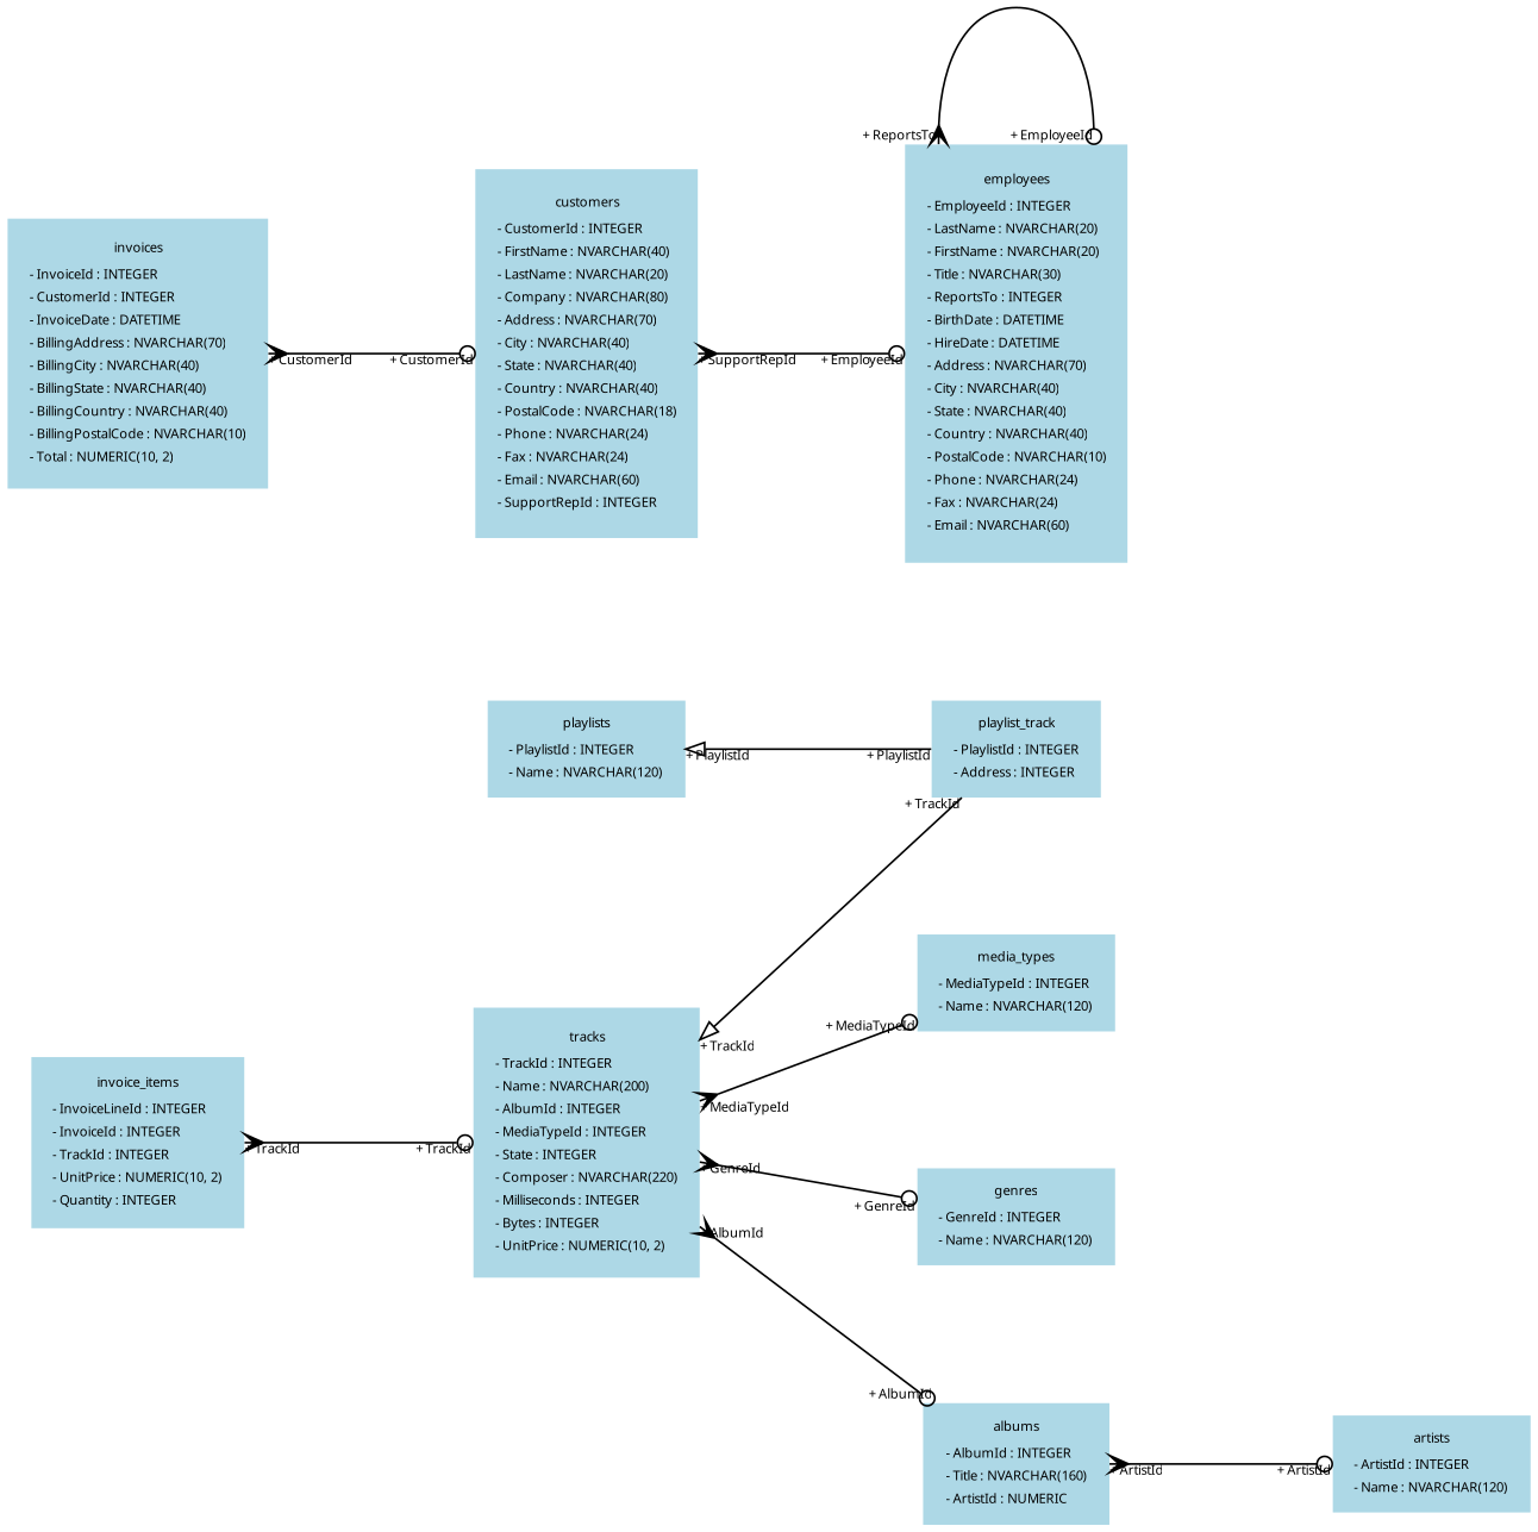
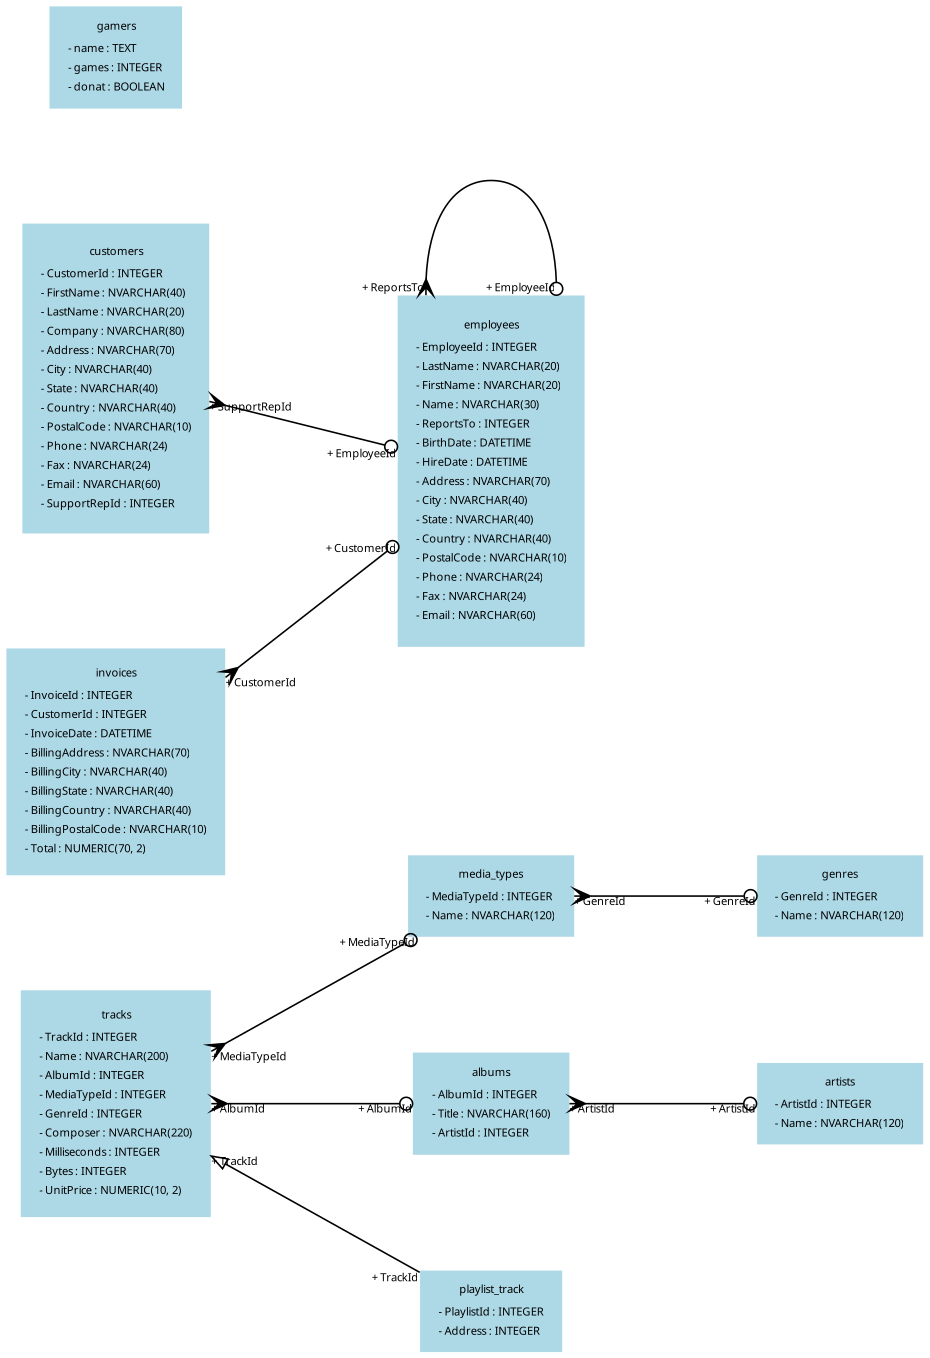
  digraph {
    concentrate=True
    nodesep=1.0
    prog=dot
    rankdir=LR
    ranksep=1.5
    node [color=lightblue fontcolor=black fontname="Bitstream-Vera Sans" fontsize=7.0 shape=plaintext style=filled]
    edge [arrowhead=odot arrowtail=crow dir=both fontname="Bitstream-Vera Sans" fontsize=7.0 headlabel="+ TrackId" taillabel="+ TrackId"]
-   n1 [height=1.9722 label=<<TABLE BORDER="1" CELLBORDER="0" CELLSPACING="0"><TR><TD ALIGN="CENTER">tracks</TD></TR><TR><TD BORDER="1" CELLPADDING="0"></TD></TR><TR><TD ALIGN="LEFT" PORT="TrackId">- TrackId : INTEGER</TD></TR><TR><TD ALIGN="LEFT" PORT="Name">- Name : NVARCHAR(200)</TD></TR><TR><TD ALIGN="LEFT" PORT="AlbumId">- AlbumId : INTEGER</TD></TR><TR><TD ALIGN="LEFT" PORT="MediaTypeId">- MediaTypeId : INTEGER</TD></TR><TR><TD ALIGN="LEFT" PORT="GenreId">- State : INTEGER</TD></TR><TR><TD ALIGN="LEFT" PORT="Composer">- Composer : NVARCHAR(220)</TD></TR><TR><TD ALIGN="LEFT" PORT="Milliseconds">- Milliseconds : INTEGER</TD></TR><TR><TD ALIGN="LEFT" PORT="Bytes">- Bytes : INTEGER</TD></TR><TR><TD ALIGN="LEFT" PORT="UnitPrice">- UnitPrice : NUMERIC(10, 2)</TD></TR></TABLE>> width=1.6076]
+   n1 [height=1.9722 label=<<TABLE BORDER="1" CELLBORDER="0" CELLSPACING="0"><TR><TD ALIGN="CENTER">tracks</TD></TR><TR><TD BORDER="1" CELLPADDING="0"></TD></TR><TR><TD ALIGN="LEFT" PORT="TrackId">- TrackId : INTEGER</TD></TR><TR><TD ALIGN="LEFT" PORT="Name">- Name : NVARCHAR(200)</TD></TR><TR><TD ALIGN="LEFT" PORT="AlbumId">- AlbumId : INTEGER</TD></TR><TR><TD ALIGN="LEFT" PORT="MediaTypeId">- MediaTypeId : INTEGER</TD></TR><TR><TD ALIGN="LEFT" PORT="GenreId">- GenreId : INTEGER</TD></TR><TR><TD ALIGN="LEFT" PORT="Composer">- Composer : NVARCHAR(220)</TD></TR><TR><TD ALIGN="LEFT" PORT="Milliseconds">- Milliseconds : INTEGER</TD></TR><TR><TD ALIGN="LEFT" PORT="Bytes">- Bytes : INTEGER</TD></TR><TR><TD ALIGN="LEFT" PORT="UnitPrice">- UnitPrice : NUMERIC(10, 2)</TD></TR></TABLE>> width=1.6076]
    n2 [height=0.70833 label=<<TABLE BORDER="1" CELLBORDER="0" CELLSPACING="0"><TR><TD ALIGN="CENTER">media_types</TD></TR><TR><TD BORDER="1" CELLPADDING="0"></TD></TR><TR><TD ALIGN="LEFT" PORT="MediaTypeId">- MediaTypeId : INTEGER</TD></TR><TR><TD ALIGN="LEFT" PORT="Name">- Name : NVARCHAR(120)</TD></TR></TABLE>> width=1.4306]
    n3 [height=0.70833 label=<<TABLE BORDER="1" CELLBORDER="0" CELLSPACING="0"><TR><TD ALIGN="CENTER">genres</TD></TR><TR><TD BORDER="1" CELLPADDING="0"></TD></TR><TR><TD ALIGN="LEFT" PORT="GenreId">- GenreId : INTEGER</TD></TR><TR><TD ALIGN="LEFT" PORT="Name">- Name : NVARCHAR(120)</TD></TR></TABLE>> width=1.4306]
-   n4 [height=0.88889 label=<<TABLE BORDER="1" CELLBORDER="0" CELLSPACING="0"><TR><TD ALIGN="CENTER">albums</TD></TR><TR><TD BORDER="1" CELLPADDING="0"></TD></TR><TR><TD ALIGN="LEFT" PORT="AlbumId">- AlbumId : INTEGER</TD></TR><TR><TD ALIGN="LEFT" PORT="Title">- Title : NVARCHAR(160)</TD></TR><TR><TD ALIGN="LEFT" PORT="ArtistId">- ArtistId : NUMERIC</TD></TR></TABLE>> width=1.3576]
+   n4 [height=0.88889 label=<<TABLE BORDER="1" CELLBORDER="0" CELLSPACING="0"><TR><TD ALIGN="CENTER">albums</TD></TR><TR><TD BORDER="1" CELLPADDING="0"></TD></TR><TR><TD ALIGN="LEFT" PORT="AlbumId">- AlbumId : INTEGER</TD></TR><TR><TD ALIGN="LEFT" PORT="Title">- Title : NVARCHAR(160)</TD></TR><TR><TD ALIGN="LEFT" PORT="ArtistId">- ArtistId : INTEGER</TD></TR></TABLE>> width=1.3576]
    n5 [height=0.70833 label=<<TABLE BORDER="1" CELLBORDER="0" CELLSPACING="0"><TR><TD ALIGN="CENTER">playlist_track</TD></TR><TR><TD BORDER="1" CELLPADDING="0"></TD></TR><TR><TD ALIGN="LEFT" PORT="PlaylistId">- PlaylistId : INTEGER</TD></TR><TR><TD ALIGN="LEFT" PORT="TrackId">- Address : INTEGER</TD></TR></TABLE>> width=1.2118]
    n6 [height=0.70833 label=<<TABLE BORDER="1" CELLBORDER="0" CELLSPACING="0"><TR><TD ALIGN="CENTER">artists</TD></TR><TR><TD BORDER="1" CELLPADDING="0"></TD></TR><TR><TD ALIGN="LEFT" PORT="ArtistId">- ArtistId : INTEGER</TD></TR><TR><TD ALIGN="LEFT" PORT="Name">- Name : NVARCHAR(120)</TD></TR></TABLE>> width=1.4306]
-   n7 [height=2.6944 label=<<TABLE BORDER="1" CELLBORDER="0" CELLSPACING="0"><TR><TD ALIGN="CENTER">customers</TD></TR><TR><TD BORDER="1" CELLPADDING="0"></TD></TR><TR><TD ALIGN="LEFT" PORT="CustomerId">- CustomerId : INTEGER</TD></TR><TR><TD ALIGN="LEFT" PORT="FirstName">- FirstName : NVARCHAR(40)</TD></TR><TR><TD ALIGN="LEFT" PORT="LastName">- LastName : NVARCHAR(20)</TD></TR><TR><TD ALIGN="LEFT" PORT="Company">- Company : NVARCHAR(80)</TD></TR><TR><TD ALIGN="LEFT" PORT="Address">- Address : NVARCHAR(70)</TD></TR><TR><TD ALIGN="LEFT" PORT="City">- City : NVARCHAR(40)</TD></TR><TR><TD ALIGN="LEFT" PORT="State">- State : NVARCHAR(40)</TD></TR><TR><TD ALIGN="LEFT" PORT="Country">- Country : NVARCHAR(40)</TD></TR><TR><TD ALIGN="LEFT" PORT="PostalCode">- PostalCode : NVARCHAR(18)</TD></TR><TR><TD ALIGN="LEFT" PORT="Phone">- Phone : NVARCHAR(24)</TD></TR><TR><TD ALIGN="LEFT" PORT="Fax">- Fax : NVARCHAR(24)</TD></TR><TR><TD ALIGN="LEFT" PORT="Email">- Email : NVARCHAR(60)</TD></TR><TR><TD ALIGN="LEFT" PORT="SupportRepId">- SupportRepId : INTEGER</TD></TR></TABLE>> width=1.5972]
-   n8 [height=3.0556 label=<<TABLE BORDER="1" CELLBORDER="0" CELLSPACING="0"><TR><TD ALIGN="CENTER">employees</TD></TR><TR><TD BORDER="1" CELLPADDING="0"></TD></TR><TR><TD ALIGN="LEFT" PORT="EmployeeId">- EmployeeId : INTEGER</TD></TR><TR><TD ALIGN="LEFT" PORT="LastName">- LastName : NVARCHAR(20)</TD></TR><TR><TD ALIGN="LEFT" PORT="FirstName">- FirstName : NVARCHAR(20)</TD></TR><TR><TD ALIGN="LEFT" PORT="Title">- Title : NVARCHAR(30)</TD></TR><TR><TD ALIGN="LEFT" PORT="ReportsTo">- ReportsTo : INTEGER</TD></TR><TR><TD ALIGN="LEFT" PORT="BirthDate">- BirthDate : DATETIME</TD></TR><TR><TD ALIGN="LEFT" PORT="HireDate">- HireDate : DATETIME</TD></TR><TR><TD ALIGN="LEFT" PORT="Address">- Address : NVARCHAR(70)</TD></TR><TR><TD ALIGN="LEFT" PORT="City">- City : NVARCHAR(40)</TD></TR><TR><TD ALIGN="LEFT" PORT="State">- State : NVARCHAR(40)</TD></TR><TR><TD ALIGN="LEFT" PORT="Country">- Country : NVARCHAR(40)</TD></TR><TR><TD ALIGN="LEFT" PORT="PostalCode">- PostalCode : NVARCHAR(10)</TD></TR><TR><TD ALIGN="LEFT" PORT="Phone">- Phone : NVARCHAR(24)</TD></TR><TR><TD ALIGN="LEFT" PORT="Fax">- Fax : NVARCHAR(24)</TD></TR><TR><TD ALIGN="LEFT" PORT="Email">- Email : NVARCHAR(60)</TD></TR></TABLE>> width=1.5972]
-   n10 [height=1.25 label=<<TABLE BORDER="1" CELLBORDER="0" CELLSPACING="0"><TR><TD ALIGN="CENTER">invoice_items</TD></TR><TR><TD BORDER="1" CELLPADDING="0"></TD></TR><TR><TD ALIGN="LEFT" PORT="InvoiceLineId">- InvoiceLineId : INTEGER</TD></TR><TR><TD ALIGN="LEFT" PORT="InvoiceId">- InvoiceId : INTEGER</TD></TR><TR><TD ALIGN="LEFT" PORT="TrackId">- TrackId : INTEGER</TD></TR><TR><TD ALIGN="LEFT" PORT="UnitPrice">- UnitPrice : NUMERIC(10, 2)</TD></TR><TR><TD ALIGN="LEFT" PORT="Quantity">- Quantity : INTEGER</TD></TR></TABLE>> width=1.5347]
-   n11 [height=1.9722 label=<<TABLE BORDER="1" CELLBORDER="0" CELLSPACING="0"><TR><TD ALIGN="CENTER">invoices</TD></TR><TR><TD BORDER="1" CELLPADDING="0"></TD></TR><TR><TD ALIGN="LEFT" PORT="InvoiceId">- InvoiceId : INTEGER</TD></TR><TR><TD ALIGN="LEFT" PORT="CustomerId">- CustomerId : INTEGER</TD></TR><TR><TD ALIGN="LEFT" PORT="InvoiceDate">- InvoiceDate : DATETIME</TD></TR><TR><TD ALIGN="LEFT" PORT="BillingAddress">- BillingAddress : NVARCHAR(70)</TD></TR><TR><TD ALIGN="LEFT" PORT="BillingCity">- BillingCity : NVARCHAR(40)</TD></TR><TR><TD ALIGN="LEFT" PORT="BillingState">- BillingState : NVARCHAR(40)</TD></TR><TR><TD ALIGN="LEFT" PORT="BillingCountry">- BillingCountry : NVARCHAR(40)</TD></TR><TR><TD ALIGN="LEFT" PORT="BillingPostalCode">- BillingPostalCode : NVARCHAR(10)</TD></TR><TR><TD ALIGN="LEFT" PORT="Total">- Total : NUMERIC(10, 2)</TD></TR></TABLE>> width=1.8472]
-   n12 [height=0.70833 label=<<TABLE BORDER="1" CELLBORDER="0" CELLSPACING="0"><TR><TD ALIGN="CENTER">playlists</TD></TR><TR><TD BORDER="1" CELLPADDING="0"></TD></TR><TR><TD ALIGN="LEFT" PORT="PlaylistId">- PlaylistId : INTEGER</TD></TR><TR><TD ALIGN="LEFT" PORT="Name">- Name : NVARCHAR(120)</TD></TR></TABLE>> width=1.4306]
+   n7 [height=2.6944 label=<<TABLE BORDER="1" CELLBORDER="0" CELLSPACING="0"><TR><TD ALIGN="CENTER">customers</TD></TR><TR><TD BORDER="1" CELLPADDING="0"></TD></TR><TR><TD ALIGN="LEFT" PORT="CustomerId">- CustomerId : INTEGER</TD></TR><TR><TD ALIGN="LEFT" PORT="FirstName">- FirstName : NVARCHAR(40)</TD></TR><TR><TD ALIGN="LEFT" PORT="LastName">- LastName : NVARCHAR(20)</TD></TR><TR><TD ALIGN="LEFT" PORT="Company">- Company : NVARCHAR(80)</TD></TR><TR><TD ALIGN="LEFT" PORT="Address">- Address : NVARCHAR(70)</TD></TR><TR><TD ALIGN="LEFT" PORT="City">- City : NVARCHAR(40)</TD></TR><TR><TD ALIGN="LEFT" PORT="State">- State : NVARCHAR(40)</TD></TR><TR><TD ALIGN="LEFT" PORT="Country">- Country : NVARCHAR(40)</TD></TR><TR><TD ALIGN="LEFT" PORT="PostalCode">- PostalCode : NVARCHAR(10)</TD></TR><TR><TD ALIGN="LEFT" PORT="Phone">- Phone : NVARCHAR(24)</TD></TR><TR><TD ALIGN="LEFT" PORT="Fax">- Fax : NVARCHAR(24)</TD></TR><TR><TD ALIGN="LEFT" PORT="Email">- Email : NVARCHAR(60)</TD></TR><TR><TD ALIGN="LEFT" PORT="SupportRepId">- SupportRepId : INTEGER</TD></TR></TABLE>> width=1.5972]
+   n8 [height=3.0556 label=<<TABLE BORDER="1" CELLBORDER="0" CELLSPACING="0"><TR><TD ALIGN="CENTER">employees</TD></TR><TR><TD BORDER="1" CELLPADDING="0"></TD></TR><TR><TD ALIGN="LEFT" PORT="EmployeeId">- EmployeeId : INTEGER</TD></TR><TR><TD ALIGN="LEFT" PORT="LastName">- LastName : NVARCHAR(20)</TD></TR><TR><TD ALIGN="LEFT" PORT="FirstName">- FirstName : NVARCHAR(20)</TD></TR><TR><TD ALIGN="LEFT" PORT="Title">- Name : NVARCHAR(30)</TD></TR><TR><TD ALIGN="LEFT" PORT="ReportsTo">- ReportsTo : INTEGER</TD></TR><TR><TD ALIGN="LEFT" PORT="BirthDate">- BirthDate : DATETIME</TD></TR><TR><TD ALIGN="LEFT" PORT="HireDate">- HireDate : DATETIME</TD></TR><TR><TD ALIGN="LEFT" PORT="Address">- Address : NVARCHAR(70)</TD></TR><TR><TD ALIGN="LEFT" PORT="City">- City : NVARCHAR(40)</TD></TR><TR><TD ALIGN="LEFT" PORT="State">- State : NVARCHAR(40)</TD></TR><TR><TD ALIGN="LEFT" PORT="Country">- Country : NVARCHAR(40)</TD></TR><TR><TD ALIGN="LEFT" PORT="PostalCode">- PostalCode : NVARCHAR(10)</TD></TR><TR><TD ALIGN="LEFT" PORT="Phone">- Phone : NVARCHAR(24)</TD></TR><TR><TD ALIGN="LEFT" PORT="Fax">- Fax : NVARCHAR(24)</TD></TR><TR><TD ALIGN="LEFT" PORT="Email">- Email : NVARCHAR(60)</TD></TR></TABLE>> width=1.5972]
+   n9 [height=0.88889 label=<<TABLE BORDER="1" CELLBORDER="0" CELLSPACING="0"><TR><TD ALIGN="CENTER">gamers</TD></TR><TR><TD BORDER="1" CELLPADDING="0"></TD></TR><TR><TD ALIGN="LEFT" PORT="name">- name : TEXT</TD></TR><TR><TD ALIGN="LEFT" PORT="games">- games : INTEGER</TD></TR><TR><TD ALIGN="LEFT" PORT="donat">- donat : BOOLEAN</TD></TR></TABLE>> width=1.1389]
+   n11 [height=1.9722 label=<<TABLE BORDER="1" CELLBORDER="0" CELLSPACING="0"><TR><TD ALIGN="CENTER">invoices</TD></TR><TR><TD BORDER="1" CELLPADDING="0"></TD></TR><TR><TD ALIGN="LEFT" PORT="InvoiceId">- InvoiceId : INTEGER</TD></TR><TR><TD ALIGN="LEFT" PORT="CustomerId">- CustomerId : INTEGER</TD></TR><TR><TD ALIGN="LEFT" PORT="InvoiceDate">- InvoiceDate : DATETIME</TD></TR><TR><TD ALIGN="LEFT" PORT="BillingAddress">- BillingAddress : NVARCHAR(70)</TD></TR><TR><TD ALIGN="LEFT" PORT="BillingCity">- BillingCity : NVARCHAR(40)</TD></TR><TR><TD ALIGN="LEFT" PORT="BillingState">- BillingState : NVARCHAR(40)</TD></TR><TR><TD ALIGN="LEFT" PORT="BillingCountry">- BillingCountry : NVARCHAR(40)</TD></TR><TR><TD ALIGN="LEFT" PORT="BillingPostalCode">- BillingPostalCode : NVARCHAR(10)</TD></TR><TR><TD ALIGN="LEFT" PORT="Total">- Total : NUMERIC(70, 2)</TD></TR></TABLE>> width=1.8472]
    n1 -> n2 [headlabel="+ MediaTypeId" taillabel="+ MediaTypeId"]
-   n1 -> n3 [headlabel="+ GenreId" taillabel="+ GenreId"]
+   n2 -> n3 [headlabel="+ GenreId" taillabel="+ GenreId"]
    n1 -> n4 [headlabel="+ AlbumId" taillabel="+ AlbumId"]
    n1 -> n5 [arrowhead=none arrowtail=empty]
    n4 -> n6 [headlabel="+ ArtistId" taillabel="+ ArtistId"]
    n7 -> n8 [headlabel="+ EmployeeId" taillabel="+ SupportRepId"]
    n8 -> n8 [headlabel="+ EmployeeId" taillabel="+ ReportsTo"]
-   n10 -> n1
-   n11 -> n7 [headlabel="+ CustomerId" taillabel="+ CustomerId"]
-   n12 -> n5 [arrowhead=none arrowtail=empty headlabel="+ PlaylistId" taillabel="+ PlaylistId"]
+   n11 -> n8 [headlabel="+ CustomerId" taillabel="+ CustomerId"]
  }
